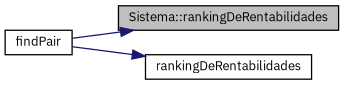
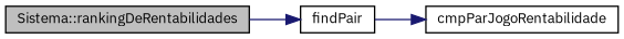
  digraph {
    fontname="IBM Plex Sans"
    rankdir=LR
    node [color=black fillcolor=white fontname="IBM Plex Sans" fontsize=10 shape=record style=filled]
    edge [color=midnightblue fontname="IBM Plex Sans" fontsize=10 labelfontname=Helvetica labelfontsize=10 style=solid]
    n1 [fillcolor=grey75 fontcolor=black height=0.2 label="Sistema::rankingDeRentabilidades" width=0.4]
    n2 [height=0.2 label=findPair width=0.4]
-   n3 [height=0.2 label=rankingDeRentabilidades width=0.4]
-   n2 -> n1
+   n3 [height=0.2 label=cmpParJogoRentabilidade width=0.4]
+   n1 -> n2
    n2 -> n3
  }
